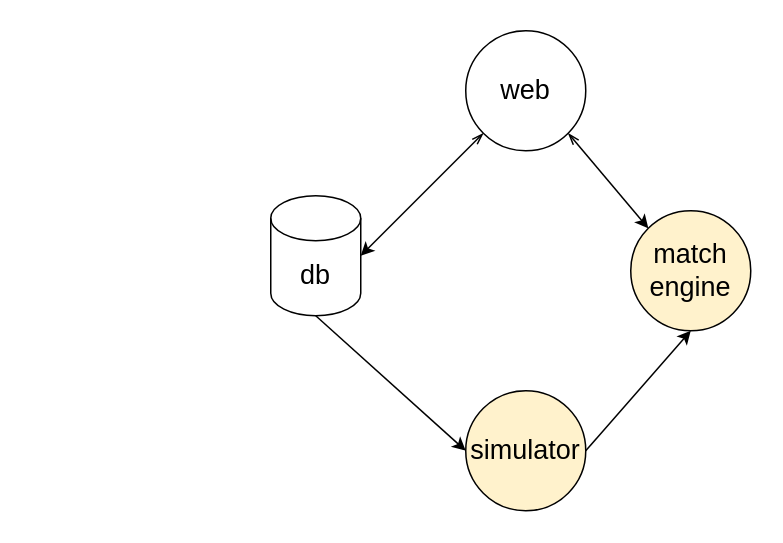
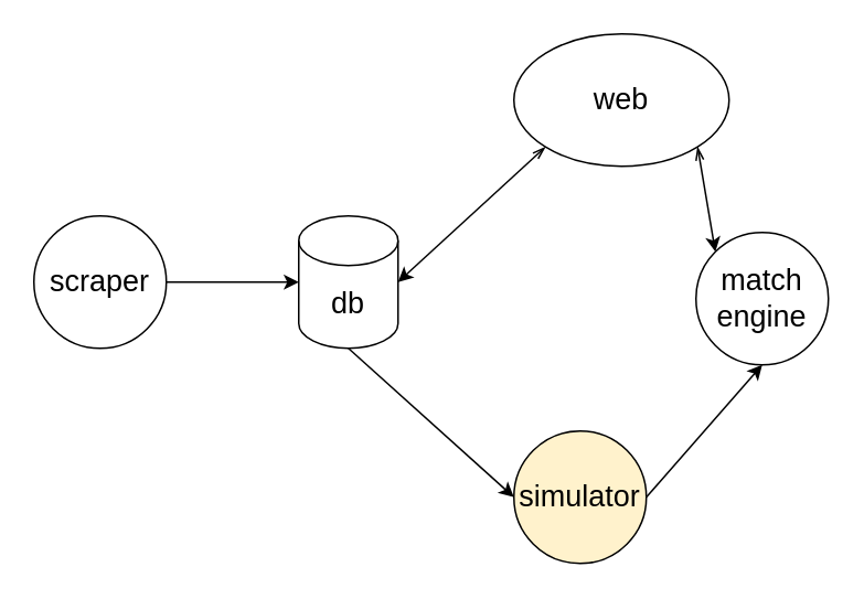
  <mxCell id="0" />
  <mxCell id="1" parent="0" />
+ <mxCell id="2" style="edgeStyle=none;html=1;exitX=1;exitY=0.5;exitDx=0;exitDy=0;entryX=0;entryY=0.5;entryDx=0;entryDy=0;entryPerimeter=0;fontSize=18;" edge="1" parent="1" source="3" target="8"><mxGeometry relative="1" as="geometry" /></mxCell>
+ <mxCell id="3" value="&lt;font style=&quot;font-size: 18px;&quot;&gt;scraper&lt;/font&gt;" style="ellipse;whiteSpace=wrap;html=1;aspect=fixed;" vertex="1" parent="1"><mxGeometry x="20" y="130" width="80" height="80" as="geometry" /></mxCell>
  <mxCell id="4" style="edgeStyle=none;html=1;exitX=0;exitY=1;exitDx=0;exitDy=0;entryX=1;entryY=0.5;entryDx=0;entryDy=0;entryPerimeter=0;fontSize=18;startArrow=openThin;startFill=0;" edge="1" parent="1" source="5" target="8"><mxGeometry relative="1" as="geometry" /></mxCell>
- <mxCell id="5" value="&lt;font style=&quot;font-size: 18px;&quot;&gt;web&lt;/font&gt;" style="ellipse;whiteSpace=wrap;html=1;aspect=fixed;" vertex="1" parent="1"><mxGeometry x="310" y="20" width="80" height="80" as="geometry" /></mxCell>
- <mxCell id="6" value="&lt;font style=&quot;font-size: 18px;&quot;&gt;match&lt;br&gt;engine&lt;/font&gt;" style="ellipse;whiteSpace=wrap;html=1;aspect=fixed;fillColor=#fff2cc;" vertex="1" parent="1"><mxGeometry x="420" y="140" width="80" height="80" as="geometry" /></mxCell>
+ <mxCell id="5" value="&lt;font style=&quot;font-size: 18px;&quot;&gt;web&lt;/font&gt;" style="ellipse;whiteSpace=wrap;html=1;aspect=fixed;" vertex="1" parent="1"><mxGeometry x="310" y="20" width="130" height="80" as="geometry" /></mxCell>
+ <mxCell id="6" value="&lt;font style=&quot;font-size: 18px;&quot;&gt;match&lt;br&gt;engine&lt;/font&gt;" style="ellipse;whiteSpace=wrap;html=1;aspect=fixed;" vertex="1" parent="1"><mxGeometry x="420" y="140" width="80" height="80" as="geometry" /></mxCell>
  <mxCell id="7" style="edgeStyle=none;html=1;exitX=0.5;exitY=1;exitDx=0;exitDy=0;exitPerimeter=0;entryX=0;entryY=0.5;entryDx=0;entryDy=0;fontSize=18;startArrow=none;startFill=0;" edge="1" parent="1" source="8" target="10"><mxGeometry relative="1" as="geometry" /></mxCell>
  <mxCell id="8" value="db" style="shape=cylinder3;whiteSpace=wrap;html=1;boundedLbl=1;backgroundOutline=1;size=15;fontSize=18;" vertex="1" parent="1"><mxGeometry x="180" y="130" width="60" height="80" as="geometry" /></mxCell>
  <mxCell id="9" style="edgeStyle=none;html=1;exitX=1;exitY=0.5;exitDx=0;exitDy=0;entryX=0.5;entryY=1;entryDx=0;entryDy=0;fontSize=18;startArrow=none;startFill=0;" edge="1" parent="1" source="10" target="6"><mxGeometry relative="1" as="geometry" /></mxCell>
  <mxCell id="10" value="&lt;font style=&quot;font-size: 18px;&quot;&gt;simulator&lt;/font&gt;" style="ellipse;whiteSpace=wrap;html=1;aspect=fixed;fillColor=#fff2cc;" vertex="1" parent="1"><mxGeometry x="310" y="260" width="80" height="80" as="geometry" /></mxCell>
  <mxCell id="11" style="edgeStyle=none;html=1;exitX=1;exitY=1;exitDx=0;exitDy=0;entryX=0;entryY=0;entryDx=0;entryDy=0;fontSize=18;startArrow=openThin;startFill=0;" edge="1" parent="1" source="5" target="6"><mxGeometry relative="1" as="geometry"><mxPoint x="331.716" y="98.284" as="sourcePoint" /><mxPoint x="250" y="180" as="targetPoint" /></mxGeometry></mxCell>
